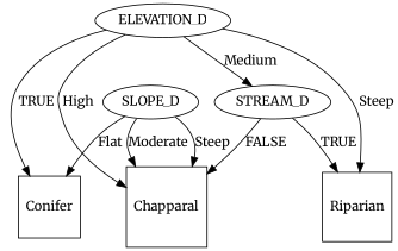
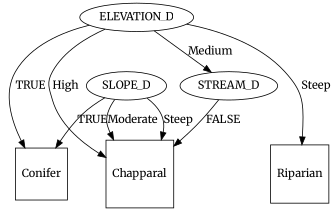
  digraph {
    fontname=Merriweather
    rankdir=TB
    node [fontname=Merriweather shape=ellipse]
    edge [fontname=Merriweather]
    n1 [label=ELEVATION_D]
    Conifer [shape=square]
    Riparian [shape=square]
    n4 [label=STREAM_D]
    Chapparal [shape=square]
    n6 [label=SLOPE_D]
    n1 -> Conifer [label=TRUE]
    n1 -> Riparian [label=Steep]
    n1 -> n4 [label=Medium]
    n1 -> Chapparal [label=High]
-   n4 -> Riparian [label=TRUE]
    n4 -> Chapparal [label=FALSE]
-   n6 -> Conifer [label=Flat]
+   n6 -> Conifer [label=TRUE]
    n6 -> Chapparal [label=Steep]
    n6 -> Chapparal [label=Moderate]
  }
